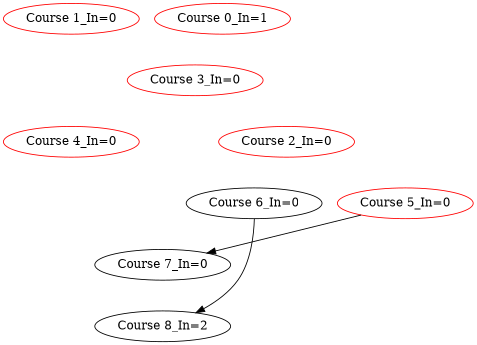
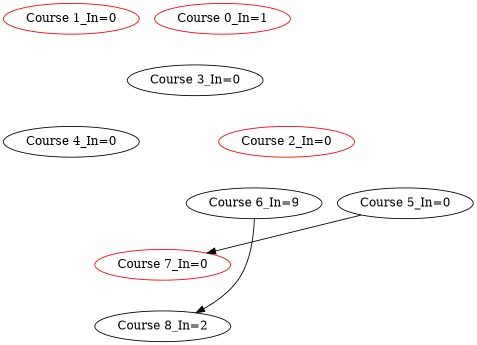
  digraph {
    node [color=red]
    edge [style=invis]
    n1 [label="Course 0_In=1"]
    "Course 2_In=0"
-   "Course 3_In=0"
-   "Course 4_In=0"
-   "Course 5_In=0"
-   "Course 6_In=0" [color=""]
-   "Course 7_In=0" [color=black]
+   "Course 3_In=0" [color=black]
+   "Course 4_In=0" [color=black]
+   "Course 5_In=0" [color=""]
+   "Course 6_In=0" [label="Course 6_In=9" color=""]
+   "Course 7_In=0"
    "Course 8_In=2" [color=""]
    "Course 1_In=0"
    n1 -> "Course 2_In=0"
    n1 -> "Course 3_In=0"
    n1 -> "Course 4_In=0"
    "Course 2_In=0" -> "Course 5_In=0"
    "Course 2_In=0" -> "Course 6_In=0"
    "Course 3_In=0" -> "Course 2_In=0"
    "Course 3_In=0" -> "Course 6_In=0"
    "Course 3_In=0" -> "Course 7_In=0"
    "Course 4_In=0" -> "Course 7_In=0"
    "Course 4_In=0" -> "Course 8_In=2"
    "Course 5_In=0" -> "Course 7_In=0" [style=""]
    "Course 6_In=0" -> "Course 8_In=2" [style=""]
    "Course 7_In=0" -> "Course 8_In=2"
    "Course 1_In=0" -> "Course 3_In=0"
    "Course 1_In=0" -> "Course 4_In=0"
  }
